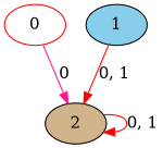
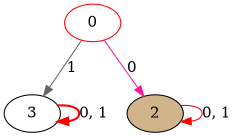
  digraph {
    node [fillcolor=white style=filled]
    edge [color=red style=solid]
    n1 [color=red label=0]
+   n2 [label=3]
    n3 [fillcolor=tan label=2]
-   n4 [fillcolor=skyblue label=1]
+   n1 -> n2 [color=gray40 label=1]
    n1 -> n3 [color=deeppink label=0]
+   n2 -> n2 [label="0, 1" style=bold]
    n3 -> n3 [label="0, 1"]
-   n4 -> n3 [label="0, 1"]
  }
